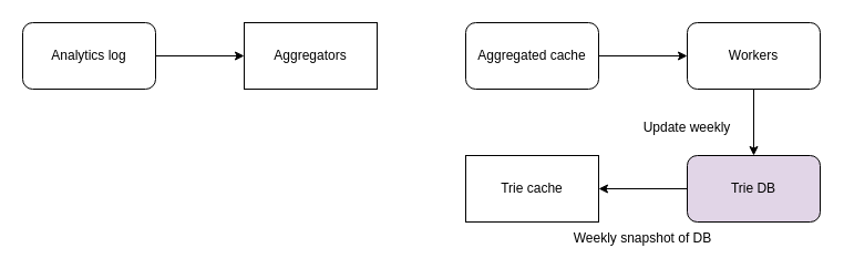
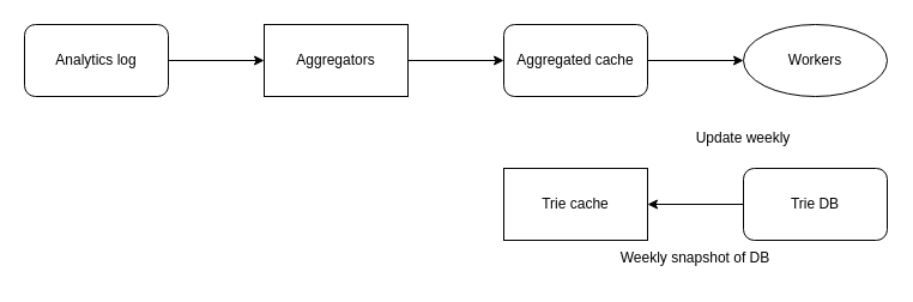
  <mxCell id="0" />
  <mxCell id="1" parent="0" />
  <mxCell id="2" style="edgeStyle=orthogonalEdgeStyle;rounded=0;orthogonalLoop=1;jettySize=auto;html=1;exitX=1;exitY=0.5;exitDx=0;exitDy=0;entryX=0;entryY=0.5;entryDx=0;entryDy=0;" edge="1" parent="1" source="3" target="5"><mxGeometry relative="1" as="geometry" /></mxCell>
  <mxCell id="3" value="Analytics log" style="rounded=1;whiteSpace=wrap;html=1;" vertex="1" parent="1"><mxGeometry x="20" y="20" width="120" height="60" as="geometry" /></mxCell>
+ <mxCell id="4" style="edgeStyle=orthogonalEdgeStyle;rounded=0;orthogonalLoop=1;jettySize=auto;html=1;exitX=1;exitY=0.5;exitDx=0;exitDy=0;" edge="1" parent="1" source="5" target="7"><mxGeometry relative="1" as="geometry" /></mxCell>
  <mxCell id="5" value="Aggregators" style="whiteSpace=wrap;html=1;rounded=0;" vertex="1" parent="1"><mxGeometry x="220" y="20" width="120" height="60" as="geometry" /></mxCell>
  <mxCell id="6" style="edgeStyle=orthogonalEdgeStyle;rounded=0;orthogonalLoop=1;jettySize=auto;html=1;exitX=1;exitY=0.5;exitDx=0;exitDy=0;" edge="1" parent="1" source="7" target="9"><mxGeometry relative="1" as="geometry" /></mxCell>
  <mxCell id="7" value="Aggregated cache" style="rounded=1;whiteSpace=wrap;html=1;" vertex="1" parent="1"><mxGeometry x="420" y="20" width="120" height="60" as="geometry" /></mxCell>
- <mxCell id="8" style="edgeStyle=orthogonalEdgeStyle;rounded=0;orthogonalLoop=1;jettySize=auto;html=1;exitX=0.5;exitY=1;exitDx=0;exitDy=0;" edge="1" parent="1" source="9" target="11"><mxGeometry relative="1" as="geometry" /></mxCell>
- <mxCell id="9" value="Workers" style="rounded=1;whiteSpace=wrap;html=1;" vertex="1" parent="1"><mxGeometry x="620" y="20" width="120" height="60" as="geometry" /></mxCell>
+ <mxCell id="9" value="Workers" style="ellipse;whiteSpace=wrap;html=1;" vertex="1" parent="1"><mxGeometry x="620" y="20" width="120" height="60" as="geometry" /></mxCell>
  <mxCell id="10" style="edgeStyle=orthogonalEdgeStyle;rounded=0;orthogonalLoop=1;jettySize=auto;html=1;exitX=0;exitY=0.5;exitDx=0;exitDy=0;entryX=1;entryY=0.5;entryDx=0;entryDy=0;" edge="1" parent="1" source="11" target="12"><mxGeometry relative="1" as="geometry" /></mxCell>
- <mxCell id="11" value="Trie DB" style="rounded=1;whiteSpace=wrap;html=1;fillColor=#e1d5e7;" vertex="1" parent="1"><mxGeometry x="620" y="140" width="120" height="60" as="geometry" /></mxCell>
+ <mxCell id="11" value="Trie DB" style="rounded=1;whiteSpace=wrap;html=1;" vertex="1" parent="1"><mxGeometry x="620" y="140" width="120" height="60" as="geometry" /></mxCell>
  <mxCell id="12" value="Trie cache" style="whiteSpace=wrap;html=1;rounded=0;" vertex="1" parent="1"><mxGeometry x="420" y="140" width="120" height="60" as="geometry" /></mxCell>
  <mxCell id="13" value="Update weekly" style="text;html=1;strokeColor=none;fillColor=none;align=center;verticalAlign=middle;whiteSpace=wrap;rounded=0;" vertex="1" parent="1"><mxGeometry x="560" y="100" width="120" height="30" as="geometry" /></mxCell>
  <mxCell id="14" value="Weekly snapshot of DB" style="text;html=1;strokeColor=none;fillColor=none;align=center;verticalAlign=middle;whiteSpace=wrap;rounded=0;" vertex="1" parent="1"><mxGeometry x="500" y="200" width="160" height="30" as="geometry" /></mxCell>
